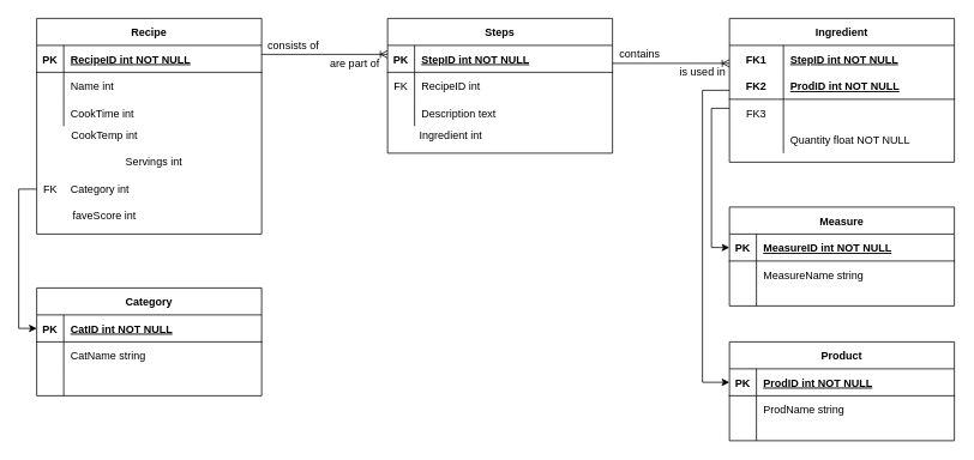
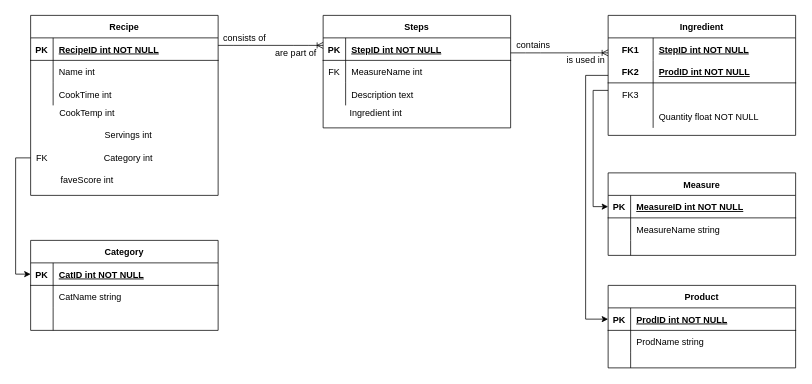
  <mxCell id="0" />
  <mxCell id="1" parent="0" />
  <mxCell id="2" value="Recipe" style="shape=table;startSize=30;container=1;collapsible=1;childLayout=tableLayout;fixedRows=1;rowLines=0;fontStyle=1;align=center;resizeLast=1;" parent="1" vertex="1"><mxGeometry x="40" y="20" width="250" height="240" as="geometry" /></mxCell>
  <mxCell id="3" value="" style="shape=partialRectangle;collapsible=0;dropTarget=0;pointerEvents=0;fillColor=none;points=[[0,0.5],[1,0.5]];portConstraint=eastwest;top=0;left=0;right=0;bottom=1;" parent="2" vertex="1"><mxGeometry y="30" width="250" height="30" as="geometry" /></mxCell>
  <mxCell id="4" value="PK" style="shape=partialRectangle;overflow=hidden;connectable=0;fillColor=none;top=0;left=0;bottom=0;right=0;fontStyle=1;" parent="3" vertex="1"><mxGeometry width="30" height="30" as="geometry" /></mxCell>
  <mxCell id="5" value="RecipeID int NOT NULL " style="shape=partialRectangle;overflow=hidden;connectable=0;fillColor=none;top=0;left=0;bottom=0;right=0;align=left;spacingLeft=6;fontStyle=5;" parent="3" vertex="1"><mxGeometry x="30" width="220" height="30" as="geometry" /></mxCell>
  <mxCell id="6" value="" style="shape=partialRectangle;collapsible=0;dropTarget=0;pointerEvents=0;fillColor=none;points=[[0,0.5],[1,0.5]];portConstraint=eastwest;top=0;left=0;right=0;bottom=0;" parent="2" vertex="1"><mxGeometry y="60" width="250" height="30" as="geometry" /></mxCell>
  <mxCell id="7" value="" style="shape=partialRectangle;overflow=hidden;connectable=0;fillColor=none;top=0;left=0;bottom=0;right=0;" parent="6" vertex="1"><mxGeometry width="30" height="30" as="geometry" /></mxCell>
  <mxCell id="8" value="Name int" style="shape=partialRectangle;overflow=hidden;connectable=0;fillColor=none;top=0;left=0;bottom=0;right=0;align=left;spacingLeft=6;" parent="6" vertex="1"><mxGeometry x="30" width="220" height="30" as="geometry" /></mxCell>
  <mxCell id="9" value="" style="shape=partialRectangle;collapsible=0;dropTarget=0;pointerEvents=0;fillColor=none;points=[[0,0.5],[1,0.5]];portConstraint=eastwest;top=0;left=0;right=0;bottom=0;" parent="2" vertex="1"><mxGeometry y="90" width="250" height="30" as="geometry" /></mxCell>
  <mxCell id="10" value="" style="shape=partialRectangle;overflow=hidden;connectable=0;fillColor=none;top=0;left=0;bottom=0;right=0;" parent="9" vertex="1"><mxGeometry width="30" height="30" as="geometry" /></mxCell>
  <mxCell id="11" value="CookTime int" style="shape=partialRectangle;overflow=hidden;connectable=0;fillColor=none;top=0;left=0;bottom=0;right=0;align=left;spacingLeft=6;" parent="9" vertex="1"><mxGeometry x="30" width="220" height="30" as="geometry" /></mxCell>
  <mxCell id="12" value="CookTemp int" style="text;html=1;align=center;verticalAlign=middle;resizable=0;points=[];autosize=1;strokeColor=none;" parent="1" vertex="1"><mxGeometry x="70" y="140" width="90" height="20" as="geometry" /></mxCell>
  <mxCell id="13" value="Servings int" style="text;html=1;align=center;verticalAlign=middle;resizable=0;points=[];autosize=1;strokeColor=none;" parent="1" vertex="1"><mxGeometry x="130" y="170" width="80" height="20" as="geometry" /></mxCell>
- <mxCell id="14" value="Category int" style="text;html=1;align=center;verticalAlign=middle;resizable=0;points=[];autosize=1;strokeColor=none;" parent="1" vertex="1"><mxGeometry x="70" y="200" width="80" height="20" as="geometry" /></mxCell>
+ <mxCell id="14" value="Category int" style="text;html=1;align=center;verticalAlign=middle;resizable=0;points=[];autosize=1;strokeColor=none;" parent="1" vertex="1"><mxGeometry x="130" y="200" width="80" height="20" as="geometry" /></mxCell>
  <mxCell id="15" value="Category" style="shape=table;startSize=30;container=1;collapsible=1;childLayout=tableLayout;fixedRows=1;rowLines=0;fontStyle=1;align=center;resizeLast=1;" parent="1" vertex="1"><mxGeometry x="40" y="320" width="250" height="120" as="geometry" /></mxCell>
  <mxCell id="16" value="" style="shape=partialRectangle;collapsible=0;dropTarget=0;pointerEvents=0;fillColor=none;points=[[0,0.5],[1,0.5]];portConstraint=eastwest;top=0;left=0;right=0;bottom=1;" parent="15" vertex="1"><mxGeometry y="30" width="250" height="30" as="geometry" /></mxCell>
  <mxCell id="17" value="PK" style="shape=partialRectangle;overflow=hidden;connectable=0;fillColor=none;top=0;left=0;bottom=0;right=0;fontStyle=1;" parent="16" vertex="1"><mxGeometry width="30" height="30" as="geometry" /></mxCell>
  <mxCell id="18" value="CatID int NOT NULL " style="shape=partialRectangle;overflow=hidden;connectable=0;fillColor=none;top=0;left=0;bottom=0;right=0;align=left;spacingLeft=6;fontStyle=5;" parent="16" vertex="1"><mxGeometry x="30" width="220" height="30" as="geometry" /></mxCell>
  <mxCell id="19" value="" style="shape=partialRectangle;collapsible=0;dropTarget=0;pointerEvents=0;fillColor=none;points=[[0,0.5],[1,0.5]];portConstraint=eastwest;top=0;left=0;right=0;bottom=0;" parent="15" vertex="1"><mxGeometry y="60" width="250" height="30" as="geometry" /></mxCell>
  <mxCell id="20" value="" style="shape=partialRectangle;overflow=hidden;connectable=0;fillColor=none;top=0;left=0;bottom=0;right=0;" parent="19" vertex="1"><mxGeometry width="30" height="30" as="geometry" /></mxCell>
  <mxCell id="21" value="CatName string" style="shape=partialRectangle;overflow=hidden;connectable=0;fillColor=none;top=0;left=0;bottom=0;right=0;align=left;spacingLeft=6;" parent="19" vertex="1"><mxGeometry x="30" width="220" height="30" as="geometry" /></mxCell>
  <mxCell id="22" value="" style="shape=partialRectangle;collapsible=0;dropTarget=0;pointerEvents=0;fillColor=none;points=[[0,0.5],[1,0.5]];portConstraint=eastwest;top=0;left=0;right=0;bottom=0;" parent="15" vertex="1"><mxGeometry y="90" width="250" height="30" as="geometry" /></mxCell>
  <mxCell id="23" value="" style="shape=partialRectangle;overflow=hidden;connectable=0;fillColor=none;top=0;left=0;bottom=0;right=0;" parent="22" vertex="1"><mxGeometry width="30" height="30" as="geometry" /></mxCell>
  <mxCell id="24" value="" style="shape=partialRectangle;overflow=hidden;connectable=0;fillColor=none;top=0;left=0;bottom=0;right=0;align=left;spacingLeft=6;" parent="22" vertex="1"><mxGeometry x="30" width="220" height="30" as="geometry" /></mxCell>
  <mxCell id="25" value="" style="edgeStyle=entityRelationEdgeStyle;fontSize=12;html=1;endArrow=ERoneToMany;" parent="1" edge="1"><mxGeometry width="100" height="100" relative="1" as="geometry"><mxPoint x="290" y="60" as="sourcePoint" /><mxPoint x="430" y="60" as="targetPoint" /></mxGeometry></mxCell>
  <mxCell id="26" value="consists of" style="text;html=1;align=center;verticalAlign=middle;resizable=0;points=[];autosize=1;strokeColor=none;" parent="1" vertex="1"><mxGeometry x="290" y="40" width="70" height="20" as="geometry" /></mxCell>
  <mxCell id="27" value="Ingredient" style="shape=table;startSize=30;container=1;collapsible=1;childLayout=tableLayout;fixedRows=1;rowLines=0;fontStyle=1;align=center;resizeLast=1;" parent="1" vertex="1"><mxGeometry x="810" y="20" width="250" height="160" as="geometry" /></mxCell>
  <mxCell id="28" value="" style="shape=partialRectangle;collapsible=0;dropTarget=0;pointerEvents=0;fillColor=none;top=0;left=0;bottom=0;right=0;points=[[0,0.5],[1,0.5]];portConstraint=eastwest;" parent="27" vertex="1"><mxGeometry y="30" width="250" height="30" as="geometry" /></mxCell>
  <mxCell id="29" value="FK1" style="shape=partialRectangle;connectable=0;fillColor=none;top=0;left=0;bottom=0;right=0;fontStyle=1;overflow=hidden;" parent="28" vertex="1"><mxGeometry width="60" height="30" as="geometry" /></mxCell>
  <mxCell id="30" value="StepID int NOT NULL" style="shape=partialRectangle;connectable=0;fillColor=none;top=0;left=0;bottom=0;right=0;align=left;spacingLeft=6;fontStyle=5;overflow=hidden;" parent="28" vertex="1"><mxGeometry x="60" width="190" height="30" as="geometry" /></mxCell>
  <mxCell id="31" value="" style="shape=partialRectangle;collapsible=0;dropTarget=0;pointerEvents=0;fillColor=none;top=0;left=0;bottom=1;right=0;points=[[0,0.5],[1,0.5]];portConstraint=eastwest;" parent="27" vertex="1"><mxGeometry y="60" width="250" height="30" as="geometry" /></mxCell>
  <mxCell id="32" value="FK2" style="shape=partialRectangle;connectable=0;fillColor=none;top=0;left=0;bottom=0;right=0;fontStyle=1;overflow=hidden;" parent="31" vertex="1"><mxGeometry width="60" height="30" as="geometry" /></mxCell>
  <mxCell id="33" value="ProdID int NOT NULL" style="shape=partialRectangle;connectable=0;fillColor=none;top=0;left=0;bottom=0;right=0;align=left;spacingLeft=6;fontStyle=5;overflow=hidden;" parent="31" vertex="1"><mxGeometry x="60" width="190" height="30" as="geometry" /></mxCell>
  <mxCell id="34" value="" style="shape=partialRectangle;collapsible=0;dropTarget=0;pointerEvents=0;fillColor=none;top=0;left=0;bottom=0;right=0;points=[[0,0.5],[1,0.5]];portConstraint=eastwest;" parent="27" vertex="1"><mxGeometry y="90" width="250" height="30" as="geometry" /></mxCell>
  <mxCell id="35" value="FK3" style="shape=partialRectangle;connectable=0;fillColor=none;top=0;left=0;bottom=0;right=0;editable=1;overflow=hidden;" parent="34" vertex="1"><mxGeometry width="60" height="30" as="geometry" /></mxCell>
  <mxCell id="36" value="" style="shape=partialRectangle;collapsible=0;dropTarget=0;pointerEvents=0;fillColor=none;top=0;left=0;bottom=0;right=0;points=[[0,0.5],[1,0.5]];portConstraint=eastwest;" parent="27" vertex="1"><mxGeometry y="120" width="250" height="30" as="geometry" /></mxCell>
  <mxCell id="37" value="" style="shape=partialRectangle;connectable=0;fillColor=none;top=0;left=0;bottom=0;right=0;editable=1;overflow=hidden;" parent="36" vertex="1"><mxGeometry width="60" height="30" as="geometry" /></mxCell>
  <mxCell id="38" value="Quantity float NOT NULL" style="shape=partialRectangle;connectable=0;fillColor=none;top=0;left=0;bottom=0;right=0;align=left;spacingLeft=6;overflow=hidden;" parent="36" vertex="1"><mxGeometry x="60" width="190" height="30" as="geometry" /></mxCell>
  <mxCell id="39" value="FK" style="text;html=1;align=center;verticalAlign=middle;resizable=0;points=[];autosize=1;strokeColor=none;" parent="1" vertex="1"><mxGeometry x="40" y="200" width="30" height="20" as="geometry" /></mxCell>
  <mxCell id="40" value="Product" style="shape=table;startSize=30;container=1;collapsible=1;childLayout=tableLayout;fixedRows=1;rowLines=0;fontStyle=1;align=center;resizeLast=1;" parent="1" vertex="1"><mxGeometry x="810" y="380" width="250" height="110" as="geometry" /></mxCell>
  <mxCell id="41" value="" style="shape=partialRectangle;collapsible=0;dropTarget=0;pointerEvents=0;fillColor=none;points=[[0,0.5],[1,0.5]];portConstraint=eastwest;top=0;left=0;right=0;bottom=1;" parent="40" vertex="1"><mxGeometry y="30" width="250" height="30" as="geometry" /></mxCell>
  <mxCell id="42" value="PK" style="shape=partialRectangle;overflow=hidden;connectable=0;fillColor=none;top=0;left=0;bottom=0;right=0;fontStyle=1;" parent="41" vertex="1"><mxGeometry width="30" height="30" as="geometry" /></mxCell>
  <mxCell id="43" value="ProdID int NOT NULL " style="shape=partialRectangle;overflow=hidden;connectable=0;fillColor=none;top=0;left=0;bottom=0;right=0;align=left;spacingLeft=6;fontStyle=5;" parent="41" vertex="1"><mxGeometry x="30" width="220" height="30" as="geometry" /></mxCell>
  <mxCell id="44" value="" style="shape=partialRectangle;collapsible=0;dropTarget=0;pointerEvents=0;fillColor=none;points=[[0,0.5],[1,0.5]];portConstraint=eastwest;top=0;left=0;right=0;bottom=0;" parent="40" vertex="1"><mxGeometry y="60" width="250" height="30" as="geometry" /></mxCell>
  <mxCell id="45" value="" style="shape=partialRectangle;overflow=hidden;connectable=0;fillColor=none;top=0;left=0;bottom=0;right=0;" parent="44" vertex="1"><mxGeometry width="30" height="30" as="geometry" /></mxCell>
  <mxCell id="46" value="ProdName string" style="shape=partialRectangle;overflow=hidden;connectable=0;fillColor=none;top=0;left=0;bottom=0;right=0;align=left;spacingLeft=6;" parent="44" vertex="1"><mxGeometry x="30" width="220" height="30" as="geometry" /></mxCell>
  <mxCell id="47" value="" style="shape=partialRectangle;collapsible=0;dropTarget=0;pointerEvents=0;fillColor=none;points=[[0,0.5],[1,0.5]];portConstraint=eastwest;top=0;left=0;right=0;bottom=0;" parent="40" vertex="1"><mxGeometry y="90" width="250" height="20" as="geometry" /></mxCell>
  <mxCell id="48" value="" style="shape=partialRectangle;overflow=hidden;connectable=0;fillColor=none;top=0;left=0;bottom=0;right=0;" parent="47" vertex="1"><mxGeometry width="30" height="20" as="geometry" /></mxCell>
  <mxCell id="49" value="" style="shape=partialRectangle;overflow=hidden;connectable=0;fillColor=none;top=0;left=0;bottom=0;right=0;align=left;spacingLeft=6;" parent="47" vertex="1"><mxGeometry x="30" width="220" height="20" as="geometry" /></mxCell>
  <mxCell id="50" value="Steps" style="shape=table;startSize=30;container=1;collapsible=1;childLayout=tableLayout;fixedRows=1;rowLines=0;fontStyle=1;align=center;resizeLast=1;" parent="1" vertex="1"><mxGeometry x="430" y="20" width="250" height="150" as="geometry" /></mxCell>
  <mxCell id="51" value="" style="shape=partialRectangle;collapsible=0;dropTarget=0;pointerEvents=0;fillColor=none;points=[[0,0.5],[1,0.5]];portConstraint=eastwest;top=0;left=0;right=0;bottom=1;" parent="50" vertex="1"><mxGeometry y="30" width="250" height="30" as="geometry" /></mxCell>
  <mxCell id="52" value="PK" style="shape=partialRectangle;overflow=hidden;connectable=0;fillColor=none;top=0;left=0;bottom=0;right=0;fontStyle=1;" parent="51" vertex="1"><mxGeometry width="30" height="30" as="geometry" /></mxCell>
  <mxCell id="53" value="StepID int NOT NULL " style="shape=partialRectangle;overflow=hidden;connectable=0;fillColor=none;top=0;left=0;bottom=0;right=0;align=left;spacingLeft=6;fontStyle=5;" parent="51" vertex="1"><mxGeometry x="30" width="220" height="30" as="geometry" /></mxCell>
  <mxCell id="54" value="" style="shape=partialRectangle;collapsible=0;dropTarget=0;pointerEvents=0;fillColor=none;points=[[0,0.5],[1,0.5]];portConstraint=eastwest;top=0;left=0;right=0;bottom=0;" parent="50" vertex="1"><mxGeometry y="60" width="250" height="30" as="geometry" /></mxCell>
  <mxCell id="55" value="FK" style="shape=partialRectangle;overflow=hidden;connectable=0;fillColor=none;top=0;left=0;bottom=0;right=0;" parent="54" vertex="1"><mxGeometry width="30" height="30" as="geometry" /></mxCell>
- <mxCell id="56" value="RecipeID int" style="shape=partialRectangle;overflow=hidden;connectable=0;fillColor=none;top=0;left=0;bottom=0;right=0;align=left;spacingLeft=6;" parent="54" vertex="1"><mxGeometry x="30" width="220" height="30" as="geometry" /></mxCell>
+ <mxCell id="56" value="MeasureName int" style="shape=partialRectangle;overflow=hidden;connectable=0;fillColor=none;top=0;left=0;bottom=0;right=0;align=left;spacingLeft=6;" parent="54" vertex="1"><mxGeometry x="30" width="220" height="30" as="geometry" /></mxCell>
  <mxCell id="57" value="" style="shape=partialRectangle;collapsible=0;dropTarget=0;pointerEvents=0;fillColor=none;points=[[0,0.5],[1,0.5]];portConstraint=eastwest;top=0;left=0;right=0;bottom=0;" parent="50" vertex="1"><mxGeometry y="90" width="250" height="30" as="geometry" /></mxCell>
  <mxCell id="58" value="" style="shape=partialRectangle;overflow=hidden;connectable=0;fillColor=none;top=0;left=0;bottom=0;right=0;" parent="57" vertex="1"><mxGeometry width="30" height="30" as="geometry" /></mxCell>
  <mxCell id="59" value="Description text" style="shape=partialRectangle;overflow=hidden;connectable=0;fillColor=none;top=0;left=0;bottom=0;right=0;align=left;spacingLeft=6;" parent="57" vertex="1"><mxGeometry x="30" width="220" height="30" as="geometry" /></mxCell>
  <mxCell id="60" style="edgeStyle=orthogonalEdgeStyle;rounded=0;orthogonalLoop=1;jettySize=auto;html=1;entryX=0;entryY=0.5;entryDx=0;entryDy=0;" parent="1" source="39" target="16" edge="1"><mxGeometry relative="1" as="geometry"><mxPoint x="35" y="210" as="sourcePoint" /><Array as="points"><mxPoint x="20" y="210" /><mxPoint x="20" y="365" /></Array></mxGeometry></mxCell>
  <mxCell id="61" value="Ingredient int" style="text;html=1;align=center;verticalAlign=middle;resizable=0;points=[];autosize=1;strokeColor=none;" parent="1" vertex="1"><mxGeometry x="460" y="140" width="80" height="20" as="geometry" /></mxCell>
  <mxCell id="62" value="" style="edgeStyle=entityRelationEdgeStyle;fontSize=12;html=1;endArrow=ERoneToMany;" parent="1" edge="1"><mxGeometry width="100" height="100" relative="1" as="geometry"><mxPoint x="680" y="70" as="sourcePoint" /><mxPoint x="810" y="70" as="targetPoint" /></mxGeometry></mxCell>
  <mxCell id="63" value="are part of&amp;nbsp;" style="text;html=1;align=center;verticalAlign=middle;resizable=0;points=[];autosize=1;strokeColor=none;" parent="1" vertex="1"><mxGeometry x="360" y="60" width="70" height="20" as="geometry" /></mxCell>
  <mxCell id="64" value="contains" style="text;html=1;align=center;verticalAlign=middle;resizable=0;points=[];autosize=1;strokeColor=none;" parent="1" vertex="1"><mxGeometry x="680" y="50" width="60" height="20" as="geometry" /></mxCell>
  <mxCell id="65" style="edgeStyle=orthogonalEdgeStyle;rounded=0;orthogonalLoop=1;jettySize=auto;html=1;entryX=0;entryY=0.5;entryDx=0;entryDy=0;" parent="1" edge="1"><mxGeometry relative="1" as="geometry"><mxPoint x="810" y="120" as="sourcePoint" /><mxPoint x="810" y="275" as="targetPoint" /><Array as="points"><mxPoint x="790" y="120" /><mxPoint x="790" y="275" /></Array></mxGeometry></mxCell>
  <mxCell id="66" value="Measure" style="shape=table;startSize=30;container=1;collapsible=1;childLayout=tableLayout;fixedRows=1;rowLines=0;fontStyle=1;align=center;resizeLast=1;" parent="1" vertex="1"><mxGeometry x="810" y="230" width="250" height="110" as="geometry" /></mxCell>
  <mxCell id="67" value="" style="shape=partialRectangle;collapsible=0;dropTarget=0;pointerEvents=0;fillColor=none;points=[[0,0.5],[1,0.5]];portConstraint=eastwest;top=0;left=0;right=0;bottom=1;" parent="66" vertex="1"><mxGeometry y="30" width="250" height="30" as="geometry" /></mxCell>
  <mxCell id="68" value="PK" style="shape=partialRectangle;overflow=hidden;connectable=0;fillColor=none;top=0;left=0;bottom=0;right=0;fontStyle=1;" parent="67" vertex="1"><mxGeometry width="30" height="30" as="geometry" /></mxCell>
  <mxCell id="69" value="MeasureID int NOT NULL " style="shape=partialRectangle;overflow=hidden;connectable=0;fillColor=none;top=0;left=0;bottom=0;right=0;align=left;spacingLeft=6;fontStyle=5;" parent="67" vertex="1"><mxGeometry x="30" width="220" height="30" as="geometry" /></mxCell>
  <mxCell id="70" value="" style="shape=partialRectangle;collapsible=0;dropTarget=0;pointerEvents=0;fillColor=none;points=[[0,0.5],[1,0.5]];portConstraint=eastwest;top=0;left=0;right=0;bottom=0;" parent="66" vertex="1"><mxGeometry y="60" width="250" height="30" as="geometry" /></mxCell>
  <mxCell id="71" value="" style="shape=partialRectangle;overflow=hidden;connectable=0;fillColor=none;top=0;left=0;bottom=0;right=0;" parent="70" vertex="1"><mxGeometry width="30" height="30" as="geometry" /></mxCell>
  <mxCell id="72" value="MeasureName string" style="shape=partialRectangle;overflow=hidden;connectable=0;fillColor=none;top=0;left=0;bottom=0;right=0;align=left;spacingLeft=6;" parent="70" vertex="1"><mxGeometry x="30" width="220" height="30" as="geometry" /></mxCell>
  <mxCell id="73" value="" style="shape=partialRectangle;collapsible=0;dropTarget=0;pointerEvents=0;fillColor=none;points=[[0,0.5],[1,0.5]];portConstraint=eastwest;top=0;left=0;right=0;bottom=0;" parent="66" vertex="1"><mxGeometry y="90" width="250" height="20" as="geometry" /></mxCell>
  <mxCell id="74" value="" style="shape=partialRectangle;overflow=hidden;connectable=0;fillColor=none;top=0;left=0;bottom=0;right=0;" parent="73" vertex="1"><mxGeometry width="30" height="20" as="geometry" /></mxCell>
  <mxCell id="75" value="" style="shape=partialRectangle;overflow=hidden;connectable=0;fillColor=none;top=0;left=0;bottom=0;right=0;align=left;spacingLeft=6;" parent="73" vertex="1"><mxGeometry x="30" width="220" height="20" as="geometry" /></mxCell>
  <mxCell id="76" value="is used in" style="text;html=1;align=center;verticalAlign=middle;resizable=0;points=[];autosize=1;strokeColor=none;" parent="1" vertex="1"><mxGeometry x="745" y="70" width="70" height="20" as="geometry" /></mxCell>
  <mxCell id="77" style="edgeStyle=orthogonalEdgeStyle;rounded=0;orthogonalLoop=1;jettySize=auto;html=1;entryX=0;entryY=0.5;entryDx=0;entryDy=0;" parent="1" target="41" edge="1"><mxGeometry relative="1" as="geometry"><mxPoint x="810" y="100" as="sourcePoint" /><mxPoint x="800" y="430" as="targetPoint" /><Array as="points"><mxPoint x="780" y="100" /><mxPoint x="780" y="425" /></Array></mxGeometry></mxCell>
  <mxCell id="78" value="faveScore int" style="text;html=1;align=center;verticalAlign=middle;resizable=0;points=[];autosize=1;" vertex="1" parent="1"><mxGeometry x="70" y="230" width="90" height="20" as="geometry" /></mxCell>
